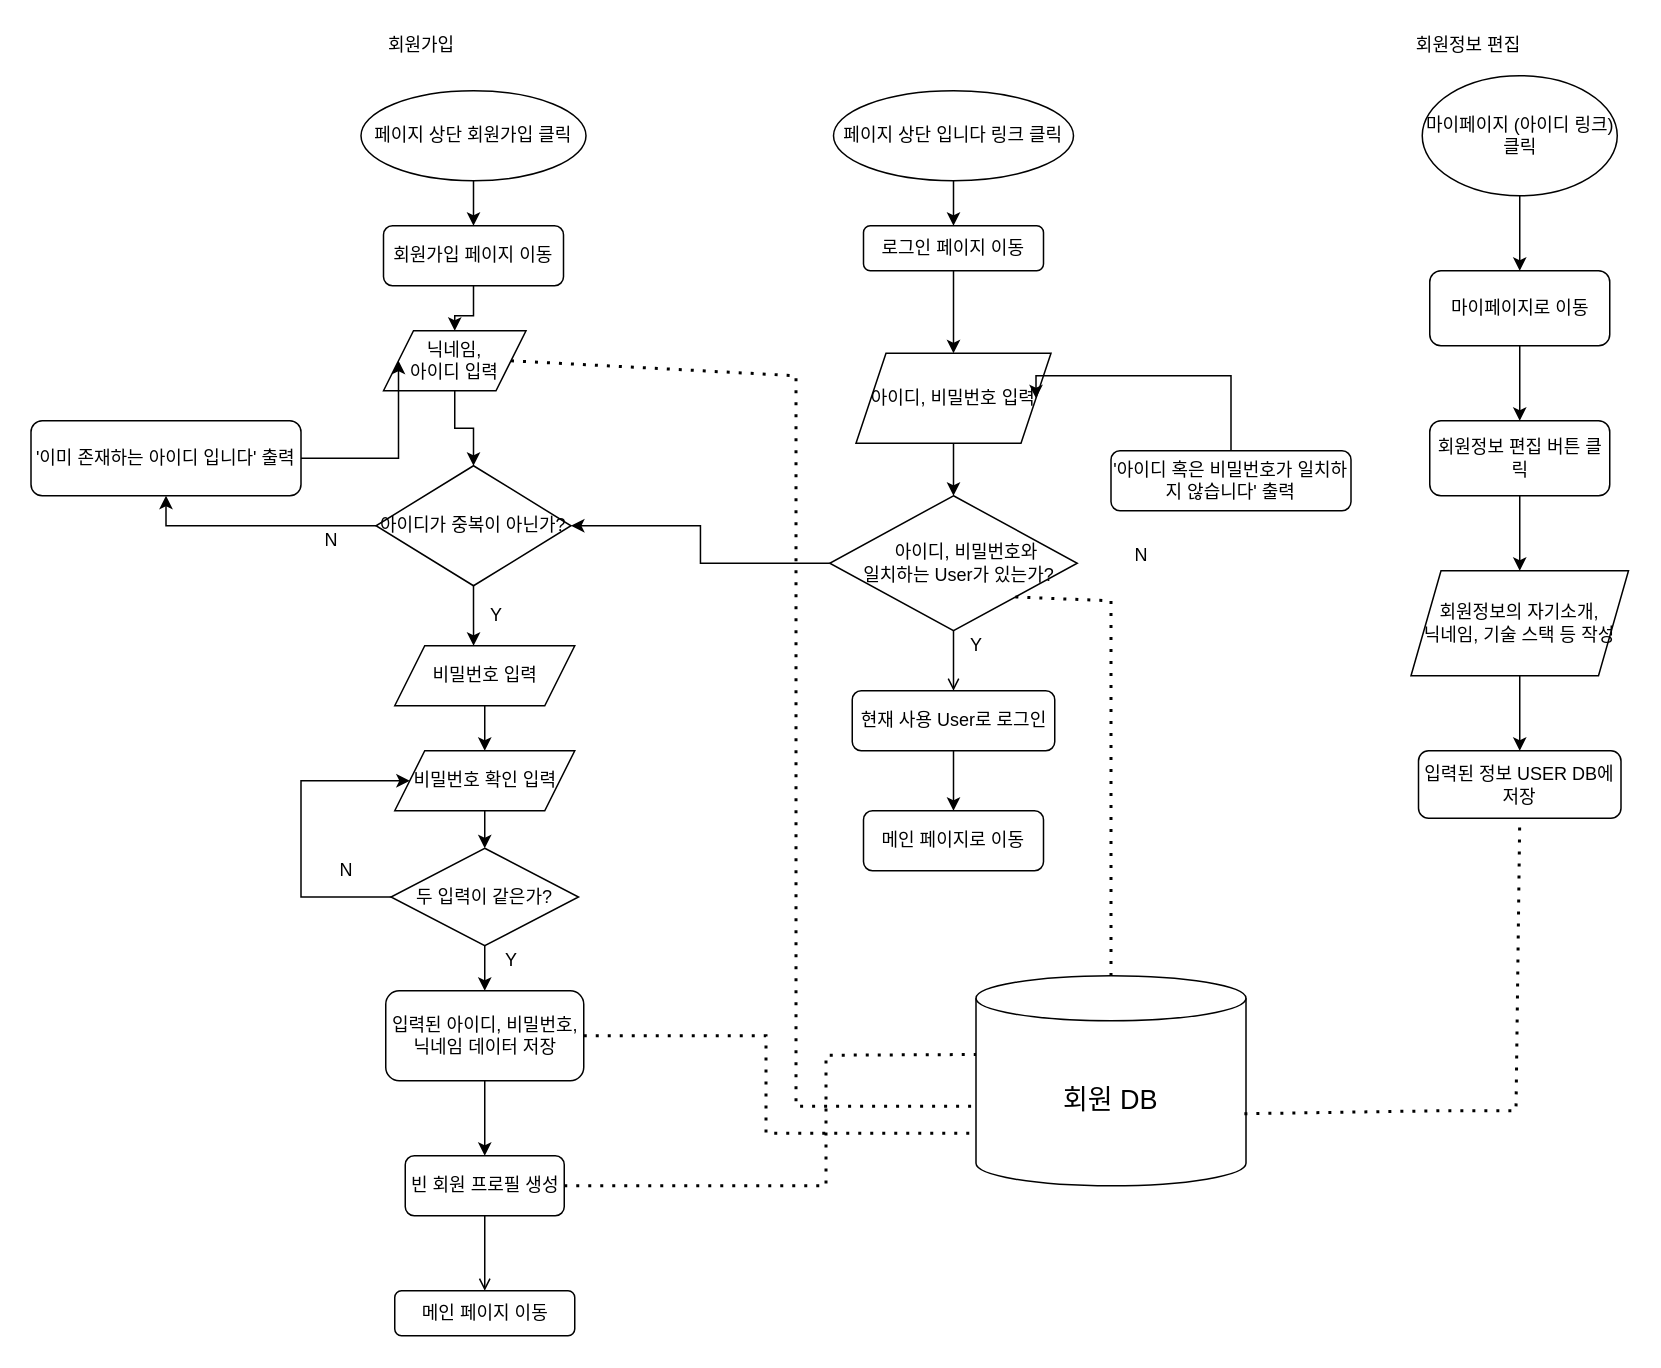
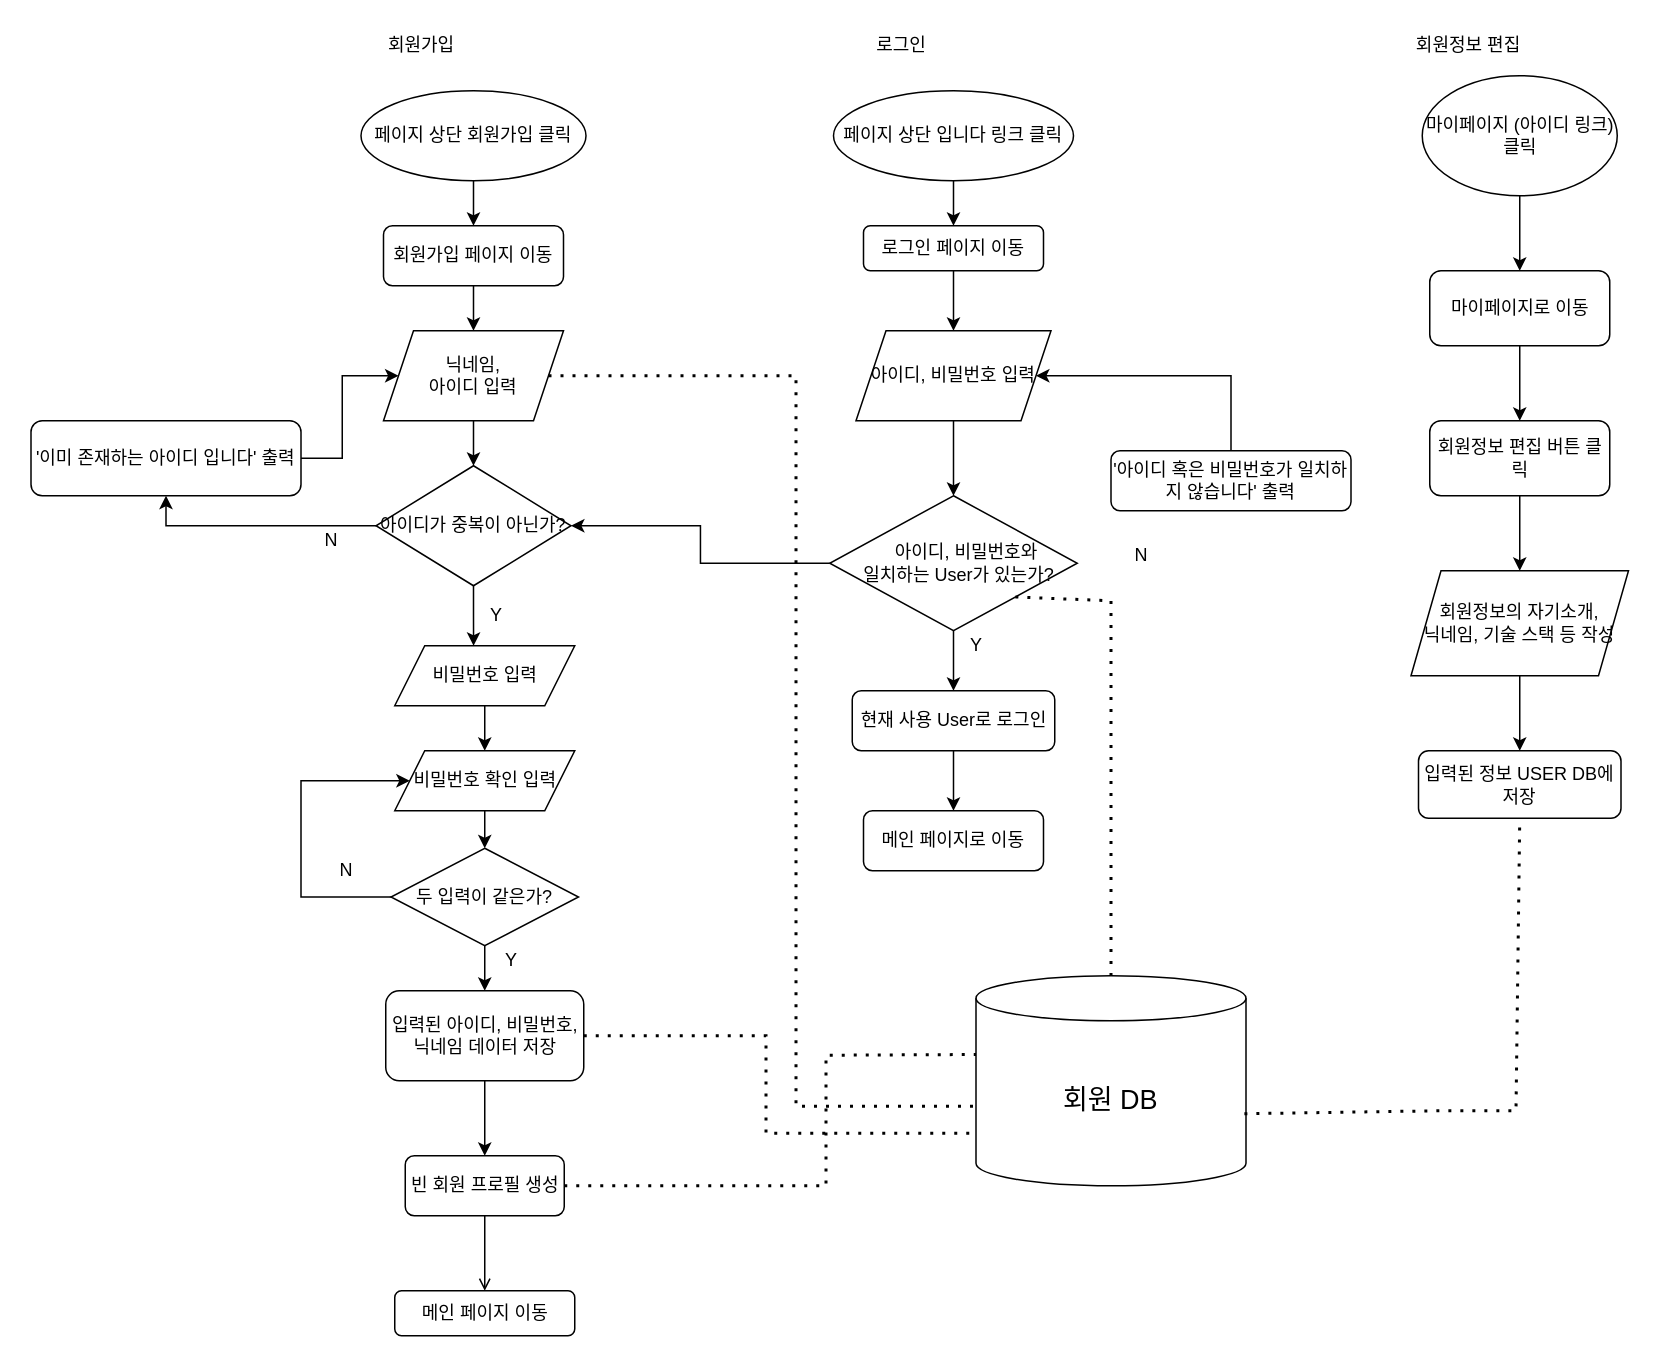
  <mxCell id="0" />
  <mxCell id="1" parent="0" />
  <mxCell id="2" style="edgeStyle=orthogonalEdgeStyle;rounded=0;orthogonalLoop=1;jettySize=auto;html=1;" parent="1" source="3" target="5" edge="1"><mxGeometry relative="1" as="geometry" /></mxCell>
  <mxCell id="3" value="페이지 상단 회원가입 클릭" style="ellipse;whiteSpace=wrap;html=1;" parent="1" vertex="1"><mxGeometry x="240" y="60" width="150" height="60" as="geometry" /></mxCell>
  <mxCell id="4" style="edgeStyle=orthogonalEdgeStyle;rounded=0;orthogonalLoop=1;jettySize=auto;html=1;entryX=0.5;entryY=0;entryDx=0;entryDy=0;" parent="1" source="5" target="7" edge="1"><mxGeometry relative="1" as="geometry" /></mxCell>
  <mxCell id="5" value="회원가입 페이지 이동" style="rounded=1;whiteSpace=wrap;html=1;" parent="1" vertex="1"><mxGeometry x="255" y="150" width="120" height="40" as="geometry" /></mxCell>
  <mxCell id="6" style="edgeStyle=orthogonalEdgeStyle;rounded=0;orthogonalLoop=1;jettySize=auto;html=1;entryX=0.5;entryY=0;entryDx=0;entryDy=0;" parent="1" source="7" target="10" edge="1"><mxGeometry relative="1" as="geometry" /></mxCell>
- <mxCell id="7" value="닉네임,&lt;br&gt;아이디 입력" style="shape=parallelogram;perimeter=parallelogramPerimeter;whiteSpace=wrap;html=1;fixedSize=1;" parent="1" vertex="1"><mxGeometry x="255" y="220" width="95" height="40" as="geometry" /></mxCell>
+ <mxCell id="7" value="닉네임,&lt;br&gt;아이디 입력" style="shape=parallelogram;perimeter=parallelogramPerimeter;whiteSpace=wrap;html=1;fixedSize=1;" parent="1" vertex="1"><mxGeometry x="255" y="220" width="120" height="60" as="geometry" /></mxCell>
  <mxCell id="8" style="edgeStyle=orthogonalEdgeStyle;rounded=0;orthogonalLoop=1;jettySize=auto;html=1;entryX=0.438;entryY=0;entryDx=0;entryDy=0;entryPerimeter=0;" parent="1" source="10" target="15" edge="1"><mxGeometry relative="1" as="geometry" /></mxCell>
  <mxCell id="9" style="edgeStyle=orthogonalEdgeStyle;rounded=0;orthogonalLoop=1;jettySize=auto;html=1;entryX=0.5;entryY=1;entryDx=0;entryDy=0;" parent="1" source="10" target="19" edge="1"><mxGeometry relative="1" as="geometry" /></mxCell>
  <mxCell id="10" value="아이디가 중복이 아닌가?" style="rhombus;whiteSpace=wrap;html=1;" parent="1" vertex="1"><mxGeometry x="250" y="310" width="130" height="80" as="geometry" /></mxCell>
  <mxCell id="11" style="edgeStyle=orthogonalEdgeStyle;rounded=0;orthogonalLoop=1;jettySize=auto;html=1;entryX=0.5;entryY=0;entryDx=0;entryDy=0;" parent="1" source="13" target="21" edge="1"><mxGeometry relative="1" as="geometry" /></mxCell>
  <mxCell id="12" style="edgeStyle=orthogonalEdgeStyle;rounded=0;orthogonalLoop=1;jettySize=auto;html=1;entryX=0;entryY=0.5;entryDx=0;entryDy=0;exitX=0;exitY=0.5;exitDx=0;exitDy=0;" parent="1" source="13" target="17" edge="1"><mxGeometry relative="1" as="geometry"><Array as="points"><mxPoint x="200" y="598" /><mxPoint x="200" y="520" /></Array></mxGeometry></mxCell>
  <mxCell id="13" value="두 입력이 같은가?" style="rhombus;whiteSpace=wrap;html=1;" parent="1" vertex="1"><mxGeometry x="260" y="565" width="125" height="65" as="geometry" /></mxCell>
  <mxCell id="14" style="edgeStyle=orthogonalEdgeStyle;rounded=0;orthogonalLoop=1;jettySize=auto;html=1;entryX=0.5;entryY=0;entryDx=0;entryDy=0;" parent="1" source="15" target="17" edge="1"><mxGeometry relative="1" as="geometry" /></mxCell>
  <mxCell id="15" value="비밀번호 입력" style="shape=parallelogram;perimeter=parallelogramPerimeter;whiteSpace=wrap;html=1;fixedSize=1;" parent="1" vertex="1"><mxGeometry x="262.5" y="430" width="120" height="40" as="geometry" /></mxCell>
  <mxCell id="16" style="edgeStyle=orthogonalEdgeStyle;rounded=0;orthogonalLoop=1;jettySize=auto;html=1;entryX=0.5;entryY=0;entryDx=0;entryDy=0;" parent="1" source="17" target="13" edge="1"><mxGeometry relative="1" as="geometry" /></mxCell>
  <mxCell id="17" value="비밀번호 확인 입력" style="shape=parallelogram;perimeter=parallelogramPerimeter;whiteSpace=wrap;html=1;fixedSize=1;" parent="1" vertex="1"><mxGeometry x="262.5" y="500" width="120" height="40" as="geometry" /></mxCell>
  <mxCell id="18" style="edgeStyle=orthogonalEdgeStyle;rounded=0;orthogonalLoop=1;jettySize=auto;html=1;entryX=0;entryY=0.5;entryDx=0;entryDy=0;" parent="1" source="19" target="7" edge="1"><mxGeometry relative="1" as="geometry" /></mxCell>
  <mxCell id="19" value="'이미 존재하는 아이디 입니다' 출력" style="rounded=1;whiteSpace=wrap;html=1;" parent="1" vertex="1"><mxGeometry x="20" y="280" width="180" height="50" as="geometry" /></mxCell>
  <mxCell id="20" style="edgeStyle=orthogonalEdgeStyle;rounded=0;orthogonalLoop=1;jettySize=auto;html=1;entryX=0.5;entryY=0;entryDx=0;entryDy=0;" parent="1" source="21" target="23" edge="1"><mxGeometry relative="1" as="geometry" /></mxCell>
  <mxCell id="21" value="입력된 아이디, 비밀번호, 닉네임 데이터 저장" style="rounded=1;whiteSpace=wrap;html=1;" parent="1" vertex="1"><mxGeometry x="256.5" y="660" width="132" height="60" as="geometry" /></mxCell>
  <mxCell id="22" style="edgeStyle=orthogonalEdgeStyle;rounded=0;orthogonalLoop=1;jettySize=auto;html=1;entryX=0.5;entryY=0;entryDx=0;entryDy=0;endArrow=open;" parent="1" source="23" target="24" edge="1"><mxGeometry relative="1" as="geometry" /></mxCell>
  <mxCell id="23" value="빈 회원 프로필 생성" style="rounded=1;whiteSpace=wrap;html=1;" parent="1" vertex="1"><mxGeometry x="269.5" y="770" width="106" height="40" as="geometry" /></mxCell>
  <mxCell id="24" value="메인 페이지 이동" style="rounded=1;whiteSpace=wrap;html=1;" parent="1" vertex="1"><mxGeometry x="262.5" y="860" width="120" height="30" as="geometry" /></mxCell>
  <mxCell id="25" value="Y" style="text;html=1;align=center;verticalAlign=middle;resizable=0;points=[];autosize=1;strokeColor=none;fillColor=none;" parent="1" vertex="1"><mxGeometry x="320" y="400" width="20" height="20" as="geometry" /></mxCell>
  <mxCell id="26" value="Y" style="text;html=1;align=center;verticalAlign=middle;resizable=0;points=[];autosize=1;strokeColor=none;fillColor=none;" parent="1" vertex="1"><mxGeometry x="330" y="630" width="20" height="20" as="geometry" /></mxCell>
  <mxCell id="27" value="N" style="text;html=1;align=center;verticalAlign=middle;resizable=0;points=[];autosize=1;strokeColor=none;fillColor=none;" parent="1" vertex="1"><mxGeometry x="220" y="570" width="20" height="20" as="geometry" /></mxCell>
  <mxCell id="28" value="N" style="text;html=1;align=center;verticalAlign=middle;resizable=0;points=[];autosize=1;strokeColor=none;fillColor=none;" parent="1" vertex="1"><mxGeometry x="210" y="350" width="20" height="20" as="geometry" /></mxCell>
  <mxCell id="29" style="edgeStyle=orthogonalEdgeStyle;rounded=0;orthogonalLoop=1;jettySize=auto;html=1;entryX=0.5;entryY=0;entryDx=0;entryDy=0;" parent="1" source="30" target="32" edge="1"><mxGeometry relative="1" as="geometry" /></mxCell>
  <mxCell id="30" value="페이지 상단 입니다 링크 클릭" style="ellipse;whiteSpace=wrap;html=1;" parent="1" vertex="1"><mxGeometry x="555" y="60" width="160" height="60" as="geometry" /></mxCell>
  <mxCell id="31" style="edgeStyle=orthogonalEdgeStyle;rounded=0;orthogonalLoop=1;jettySize=auto;html=1;entryX=0.5;entryY=0;entryDx=0;entryDy=0;" parent="1" source="32" target="34" edge="1"><mxGeometry relative="1" as="geometry" /></mxCell>
  <mxCell id="32" value="로그인 페이지 이동" style="rounded=1;whiteSpace=wrap;html=1;" parent="1" vertex="1"><mxGeometry x="575" y="150" width="120" height="30" as="geometry" /></mxCell>
  <mxCell id="33" style="edgeStyle=orthogonalEdgeStyle;rounded=0;orthogonalLoop=1;jettySize=auto;html=1;entryX=0.5;entryY=0;entryDx=0;entryDy=0;" parent="1" source="34" target="37" edge="1"><mxGeometry relative="1" as="geometry" /></mxCell>
- <mxCell id="34" value="아이디, 비밀번호 입력" style="shape=parallelogram;perimeter=parallelogramPerimeter;whiteSpace=wrap;html=1;fixedSize=1;" parent="1" vertex="1"><mxGeometry x="570" y="235" width="130" height="60" as="geometry" /></mxCell>
+ <mxCell id="34" value="아이디, 비밀번호 입력" style="shape=parallelogram;perimeter=parallelogramPerimeter;whiteSpace=wrap;html=1;fixedSize=1;" parent="1" vertex="1"><mxGeometry x="570" y="220" width="130" height="60" as="geometry" /></mxCell>
  <mxCell id="35" style="edgeStyle=orthogonalEdgeStyle;rounded=0;orthogonalLoop=1;jettySize=auto;html=1;" parent="1" source="37" target="10" edge="1"><mxGeometry relative="1" as="geometry" /></mxCell>
- <mxCell id="36" style="edgeStyle=orthogonalEdgeStyle;rounded=0;orthogonalLoop=1;jettySize=auto;html=1;entryX=0.5;entryY=0;entryDx=0;entryDy=0;endArrow=open;" parent="1" source="37" target="41" edge="1"><mxGeometry relative="1" as="geometry" /></mxCell>
+ <mxCell id="36" style="edgeStyle=orthogonalEdgeStyle;rounded=0;orthogonalLoop=1;jettySize=auto;html=1;entryX=0.5;entryY=0;entryDx=0;entryDy=0;" parent="1" source="37" target="41" edge="1"><mxGeometry relative="1" as="geometry" /></mxCell>
  <mxCell id="37" value="&amp;nbsp; &amp;nbsp; &amp;nbsp;아이디, 비밀번호와&lt;br&gt;&amp;nbsp; 일치하는 User가 있는가?" style="rhombus;whiteSpace=wrap;html=1;" parent="1" vertex="1"><mxGeometry x="552.5" y="330" width="165" height="90" as="geometry" /></mxCell>
  <mxCell id="38" style="edgeStyle=orthogonalEdgeStyle;rounded=0;orthogonalLoop=1;jettySize=auto;html=1;entryX=1;entryY=0.5;entryDx=0;entryDy=0;" parent="1" source="39" target="34" edge="1"><mxGeometry relative="1" as="geometry"><Array as="points"><mxPoint x="820" y="250" /></Array></mxGeometry></mxCell>
  <mxCell id="39" value="'아이디 혹은 비밀번호가 일치하지 않습니다' 출력" style="rounded=1;whiteSpace=wrap;html=1;" parent="1" vertex="1"><mxGeometry x="740" y="300" width="160" height="40" as="geometry" /></mxCell>
  <mxCell id="40" style="edgeStyle=orthogonalEdgeStyle;rounded=0;orthogonalLoop=1;jettySize=auto;html=1;" parent="1" source="41" target="42" edge="1"><mxGeometry relative="1" as="geometry" /></mxCell>
  <mxCell id="41" value="현재 사용 User로 로그인" style="rounded=1;whiteSpace=wrap;html=1;" parent="1" vertex="1"><mxGeometry x="567.5" y="460" width="135" height="40" as="geometry" /></mxCell>
  <mxCell id="42" value="메인 페이지로 이동" style="rounded=1;whiteSpace=wrap;html=1;" parent="1" vertex="1"><mxGeometry x="575" y="540" width="120" height="40" as="geometry" /></mxCell>
  <mxCell id="43" value="Y" style="text;html=1;align=center;verticalAlign=middle;resizable=0;points=[];autosize=1;strokeColor=none;fillColor=none;" parent="1" vertex="1"><mxGeometry x="640" y="420" width="20" height="20" as="geometry" /></mxCell>
  <mxCell id="44" value="N" style="text;html=1;align=center;verticalAlign=middle;resizable=0;points=[];autosize=1;strokeColor=none;fillColor=none;" parent="1" vertex="1"><mxGeometry x="750" y="360" width="20" height="20" as="geometry" /></mxCell>
  <mxCell id="45" style="edgeStyle=orthogonalEdgeStyle;rounded=0;orthogonalLoop=1;jettySize=auto;html=1;entryX=0.5;entryY=0;entryDx=0;entryDy=0;" parent="1" source="46" target="48" edge="1"><mxGeometry relative="1" as="geometry" /></mxCell>
  <mxCell id="46" value="마이페이지 (아이디 링크) 클릭" style="ellipse;whiteSpace=wrap;html=1;" parent="1" vertex="1"><mxGeometry x="947.5" y="50" width="130" height="80" as="geometry" /></mxCell>
  <mxCell id="47" style="edgeStyle=orthogonalEdgeStyle;rounded=0;orthogonalLoop=1;jettySize=auto;html=1;entryX=0.5;entryY=0;entryDx=0;entryDy=0;" parent="1" source="48" target="50" edge="1"><mxGeometry relative="1" as="geometry" /></mxCell>
  <mxCell id="48" value="마이페이지로 이동" style="rounded=1;whiteSpace=wrap;html=1;" parent="1" vertex="1"><mxGeometry x="952.5" y="180" width="120" height="50" as="geometry" /></mxCell>
  <mxCell id="49" style="edgeStyle=orthogonalEdgeStyle;rounded=0;orthogonalLoop=1;jettySize=auto;html=1;entryX=0.5;entryY=0;entryDx=0;entryDy=0;" parent="1" source="50" target="52" edge="1"><mxGeometry relative="1" as="geometry" /></mxCell>
  <mxCell id="50" value="회원정보 편집 버튼 클릭" style="rounded=1;whiteSpace=wrap;html=1;" parent="1" vertex="1"><mxGeometry x="952.5" y="280" width="120" height="50" as="geometry" /></mxCell>
  <mxCell id="51" style="edgeStyle=orthogonalEdgeStyle;rounded=0;orthogonalLoop=1;jettySize=auto;html=1;entryX=0.5;entryY=0;entryDx=0;entryDy=0;" parent="1" source="52" target="53" edge="1"><mxGeometry relative="1" as="geometry" /></mxCell>
  <mxCell id="52" value="회원정보의 자기소개, &lt;br&gt;닉네임, 기술 스택 등 작성" style="shape=parallelogram;perimeter=parallelogramPerimeter;whiteSpace=wrap;html=1;fixedSize=1;" parent="1" vertex="1"><mxGeometry x="940" y="380" width="145" height="70" as="geometry" /></mxCell>
  <mxCell id="53" value="입력된 정보 USER DB에 저장" style="rounded=1;whiteSpace=wrap;html=1;" parent="1" vertex="1"><mxGeometry x="945" y="500" width="135" height="45" as="geometry" /></mxCell>
  <mxCell id="54" value="&lt;span style=&quot;font-size: 18px&quot;&gt;회원 DB&lt;/span&gt;" style="shape=cylinder3;whiteSpace=wrap;html=1;boundedLbl=1;backgroundOutline=1;size=15;" parent="1" vertex="1"><mxGeometry x="650" y="650" width="180" height="140" as="geometry" /></mxCell>
  <mxCell id="55" value="" style="endArrow=none;dashed=1;html=1;dashPattern=1 3;strokeWidth=2;rounded=0;fontSize=18;exitX=1;exitY=0.5;exitDx=0;exitDy=0;entryX=0;entryY=0.621;entryDx=0;entryDy=0;entryPerimeter=0;" parent="1" source="7" target="54" edge="1"><mxGeometry width="50" height="50" relative="1" as="geometry"><mxPoint x="480" y="590" as="sourcePoint" /><mxPoint x="680" y="830" as="targetPoint" /><Array as="points"><mxPoint x="530" y="250" /><mxPoint x="530" y="737" /></Array></mxGeometry></mxCell>
  <mxCell id="56" value="" style="endArrow=none;dashed=1;html=1;dashPattern=1 3;strokeWidth=2;rounded=0;fontSize=18;exitX=1;exitY=0.5;exitDx=0;exitDy=0;entryX=-0.017;entryY=0.75;entryDx=0;entryDy=0;entryPerimeter=0;" parent="1" source="21" target="54" edge="1"><mxGeometry width="50" height="50" relative="1" as="geometry"><mxPoint x="480" y="590" as="sourcePoint" /><mxPoint x="680" y="830" as="targetPoint" /><Array as="points"><mxPoint x="510" y="690" /><mxPoint x="510" y="755" /></Array></mxGeometry></mxCell>
  <mxCell id="57" value="" style="endArrow=none;dashed=1;html=1;dashPattern=1 3;strokeWidth=2;rounded=0;fontSize=18;exitX=1;exitY=0.5;exitDx=0;exitDy=0;entryX=0;entryY=0;entryDx=0;entryDy=52.5;entryPerimeter=0;" parent="1" source="23" target="54" edge="1"><mxGeometry width="50" height="50" relative="1" as="geometry"><mxPoint x="520" y="590" as="sourcePoint" /><mxPoint x="680" y="790" as="targetPoint" /><Array as="points"><mxPoint x="550" y="790" /><mxPoint x="550" y="703" /></Array></mxGeometry></mxCell>
  <mxCell id="58" value="" style="endArrow=none;dashed=1;html=1;dashPattern=1 3;strokeWidth=2;rounded=0;fontSize=18;exitX=1;exitY=1;exitDx=0;exitDy=0;entryX=0.5;entryY=0;entryDx=0;entryDy=0;entryPerimeter=0;" parent="1" source="37" target="54" edge="1"><mxGeometry width="50" height="50" relative="1" as="geometry"><mxPoint x="770" y="590" as="sourcePoint" /><mxPoint x="820" y="540" as="targetPoint" /><Array as="points"><mxPoint x="740" y="400" /></Array></mxGeometry></mxCell>
  <mxCell id="59" value="" style="endArrow=none;dashed=1;html=1;dashPattern=1 3;strokeWidth=2;rounded=0;fontSize=18;exitX=0.994;exitY=0.657;exitDx=0;exitDy=0;exitPerimeter=0;entryX=0.5;entryY=1;entryDx=0;entryDy=0;" parent="1" source="54" target="53" edge="1"><mxGeometry width="50" height="50" relative="1" as="geometry"><mxPoint x="1090" y="590" as="sourcePoint" /><mxPoint x="1140" y="540" as="targetPoint" /><Array as="points"><mxPoint x="960" y="740" /><mxPoint x="1010" y="740" /></Array></mxGeometry></mxCell>
  <mxCell id="60" value="회원가입" style="text;html=1;align=center;verticalAlign=middle;resizable=0;points=[];autosize=1;strokeColor=none;fillColor=none;" parent="1" vertex="1"><mxGeometry x="250" y="20" width="60" height="20" as="geometry" /></mxCell>
+ <mxCell id="61" value="로그인" style="text;html=1;align=center;verticalAlign=middle;resizable=0;points=[];autosize=1;strokeColor=none;fillColor=none;" parent="1" vertex="1"><mxGeometry x="575" y="20" width="50" height="20" as="geometry" /></mxCell>
  <mxCell id="62" value="회원정보 편집" style="text;html=1;align=center;verticalAlign=middle;resizable=0;points=[];autosize=1;strokeColor=none;fillColor=none;" parent="1" vertex="1"><mxGeometry x="937.5" y="20" width="80" height="20" as="geometry" /></mxCell>
